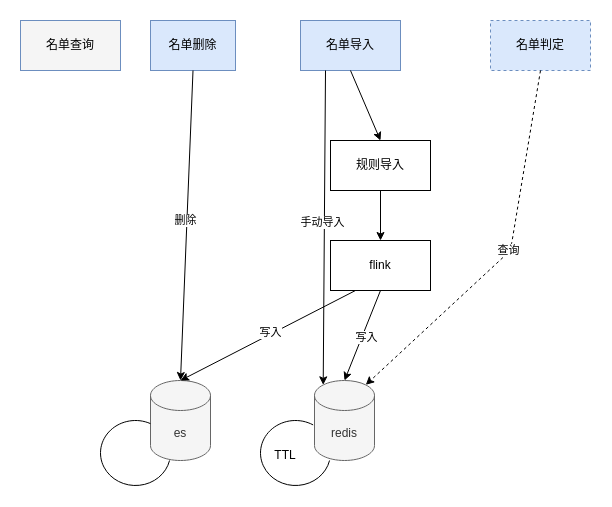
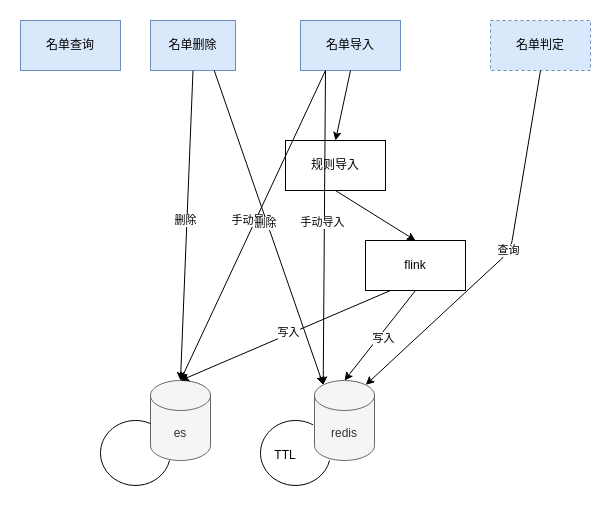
  <mxCell id="0" />
  <mxCell id="1" parent="0" />
- <mxCell id="2" value="名单查询" style="rounded=0;whiteSpace=wrap;html=1;fillColor=#f5f5f5;strokeColor=#6c8ebf;" vertex="1" parent="1"><mxGeometry x="20" y="20" width="100" height="50" as="geometry" /></mxCell>
+ <mxCell id="2" value="名单查询" style="rounded=0;whiteSpace=wrap;html=1;fillColor=#dae8fc;strokeColor=#6c8ebf;" vertex="1" parent="1"><mxGeometry x="20" y="20" width="100" height="50" as="geometry" /></mxCell>
  <mxCell id="3" value="es" style="shape=cylinder3;whiteSpace=wrap;html=1;boundedLbl=1;backgroundOutline=1;size=15;fillColor=#f5f5f5;strokeColor=#666666;fontColor=#333333;" vertex="1" parent="1"><mxGeometry x="150" y="380" width="60" height="80" as="geometry" /></mxCell>
  <mxCell id="4" value="redis" style="shape=cylinder3;whiteSpace=wrap;html=1;boundedLbl=1;backgroundOutline=1;size=15;fillColor=#f5f5f5;strokeColor=#666666;fontColor=#333333;" vertex="1" parent="1"><mxGeometry x="314" y="380" width="60" height="80" as="geometry" /></mxCell>
  <mxCell id="5" value="名单删除" style="rounded=0;whiteSpace=wrap;html=1;fillColor=#dae8fc;strokeColor=#6c8ebf;" vertex="1" parent="1"><mxGeometry x="150" y="20" width="85" height="50" as="geometry" /></mxCell>
  <mxCell id="6" value="名单导入" style="rounded=0;whiteSpace=wrap;html=1;fillColor=#dae8fc;strokeColor=#6c8ebf;" vertex="1" parent="1"><mxGeometry x="300" y="20" width="100" height="50" as="geometry" /></mxCell>
  <mxCell id="7" value="名单判定" style="rounded=0;whiteSpace=wrap;html=1;fillColor=#dae8fc;strokeColor=#6c8ebf;dashed=1;" vertex="1" parent="1"><mxGeometry x="490" y="20" width="100" height="50" as="geometry" /></mxCell>
- <mxCell id="8" value="规则导入" style="rounded=0;whiteSpace=wrap;html=1;" vertex="1" parent="1"><mxGeometry x="330" y="140" width="100" height="50" as="geometry" /></mxCell>
- <mxCell id="9" value="flink" style="rounded=0;whiteSpace=wrap;html=1;" vertex="1" parent="1"><mxGeometry x="330" y="240" width="100" height="50" as="geometry" /></mxCell>
+ <mxCell id="8" value="规则导入" style="rounded=0;whiteSpace=wrap;html=1;" vertex="1" parent="1"><mxGeometry x="285" y="140" width="100" height="50" as="geometry" /></mxCell>
+ <mxCell id="9" value="flink" style="rounded=0;whiteSpace=wrap;html=1;" vertex="1" parent="1"><mxGeometry x="365" y="240" width="100" height="50" as="geometry" /></mxCell>
  <mxCell id="10" value="" style="endArrow=classic;html=1;exitX=0.5;exitY=1;exitDx=0;exitDy=0;entryX=0.5;entryY=0;entryDx=0;entryDy=0;" edge="1" parent="1" source="6" target="8"><mxGeometry width="50" height="50" relative="1" as="geometry"><mxPoint x="200" y="210" as="sourcePoint" /><mxPoint x="250" y="160" as="targetPoint" /></mxGeometry></mxCell>
  <mxCell id="11" value="" style="endArrow=classic;html=1;exitX=0.5;exitY=1;exitDx=0;exitDy=0;entryX=0.5;entryY=0;entryDx=0;entryDy=0;" edge="1" parent="1" source="8" target="9"><mxGeometry width="50" height="50" relative="1" as="geometry"><mxPoint x="340" y="80" as="sourcePoint" /><mxPoint x="390" y="150" as="targetPoint" /></mxGeometry></mxCell>
  <mxCell id="12" value="" style="endArrow=classic;html=1;exitX=0.25;exitY=1;exitDx=0;exitDy=0;entryX=0.5;entryY=0;entryDx=0;entryDy=0;entryPerimeter=0;" edge="1" parent="1" source="9" target="3"><mxGeometry width="50" height="50" relative="1" as="geometry"><mxPoint x="390" y="200" as="sourcePoint" /><mxPoint x="390" y="250" as="targetPoint" /></mxGeometry></mxCell>
  <mxCell id="13" value="写入" style="edgeLabel;html=1;align=center;verticalAlign=middle;resizable=0;points=[];" vertex="1" connectable="0" parent="12"><mxGeometry x="-0.032" y="-2" relative="1" as="geometry"><mxPoint as="offset" /></mxGeometry></mxCell>
  <mxCell id="14" value="" style="endArrow=classic;html=1;exitX=0.5;exitY=1;exitDx=0;exitDy=0;entryX=0.5;entryY=0;entryDx=0;entryDy=0;entryPerimeter=0;" edge="1" parent="1" source="9" target="4"><mxGeometry width="50" height="50" relative="1" as="geometry"><mxPoint x="365" y="300" as="sourcePoint" /><mxPoint x="190" y="390" as="targetPoint" /></mxGeometry></mxCell>
  <mxCell id="15" value="写入" style="edgeLabel;html=1;align=center;verticalAlign=middle;resizable=0;points=[];" vertex="1" connectable="0" parent="14"><mxGeometry x="-0.003" y="4" relative="1" as="geometry"><mxPoint as="offset" /></mxGeometry></mxCell>
+ <mxCell id="16" value="" style="endArrow=classic;html=1;entryX=0.5;entryY=0;entryDx=0;entryDy=0;entryPerimeter=0;exitX=0.25;exitY=1;exitDx=0;exitDy=0;" edge="1" parent="1" source="6" target="3"><mxGeometry width="50" height="50" relative="1" as="geometry"><mxPoint x="290" y="90" as="sourcePoint" /><mxPoint x="190" y="390" as="targetPoint" /></mxGeometry></mxCell>
+ <mxCell id="17" value="手动导入" style="edgeLabel;html=1;align=center;verticalAlign=middle;resizable=0;points=[];" vertex="1" connectable="0" parent="16"><mxGeometry x="-0.032" y="-2" relative="1" as="geometry"><mxPoint as="offset" /></mxGeometry></mxCell>
  <mxCell id="18" value="" style="endArrow=classic;html=1;entryX=0.145;entryY=0;entryDx=0;entryDy=4.35;entryPerimeter=0;exitX=0.25;exitY=1;exitDx=0;exitDy=0;" edge="1" parent="1" source="6" target="4"><mxGeometry width="50" height="50" relative="1" as="geometry"><mxPoint x="315" y="80" as="sourcePoint" /><mxPoint x="190" y="390" as="targetPoint" /></mxGeometry></mxCell>
  <mxCell id="19" value="手动导入" style="edgeLabel;html=1;align=center;verticalAlign=middle;resizable=0;points=[];" vertex="1" connectable="0" parent="18"><mxGeometry x="-0.032" y="-2" relative="1" as="geometry"><mxPoint as="offset" /></mxGeometry></mxCell>
- <mxCell id="20" value="" style="endArrow=classic;html=1;entryX=0.855;entryY=0;entryDx=0;entryDy=4.35;entryPerimeter=0;exitX=0.5;exitY=1;exitDx=0;exitDy=0;dashed=1;" edge="1" parent="1" source="7" target="4"><mxGeometry width="50" height="50" relative="1" as="geometry"><mxPoint x="315" y="80" as="sourcePoint" /><mxPoint x="190" y="390" as="targetPoint" /><Array as="points"><mxPoint x="510" y="250" /></Array></mxGeometry></mxCell>
+ <mxCell id="20" value="" style="endArrow=classic;html=1;entryX=0.855;entryY=0;entryDx=0;entryDy=4.35;entryPerimeter=0;exitX=0.5;exitY=1;exitDx=0;exitDy=0;" edge="1" parent="1" source="7" target="4"><mxGeometry width="50" height="50" relative="1" as="geometry"><mxPoint x="315" y="80" as="sourcePoint" /><mxPoint x="190" y="390" as="targetPoint" /><Array as="points"><mxPoint x="510" y="250" /></Array></mxGeometry></mxCell>
  <mxCell id="21" value="查询" style="edgeLabel;html=1;align=center;verticalAlign=middle;resizable=0;points=[];" vertex="1" connectable="0" parent="20"><mxGeometry x="-0.032" y="-2" relative="1" as="geometry"><mxPoint as="offset" /></mxGeometry></mxCell>
  <mxCell id="22" value="" style="endArrow=classic;html=1;exitX=0.5;exitY=1;exitDx=0;exitDy=0;" edge="1" parent="1" source="5"><mxGeometry width="50" height="50" relative="1" as="geometry"><mxPoint x="315" y="80" as="sourcePoint" /><mxPoint x="180" y="380" as="targetPoint" /></mxGeometry></mxCell>
  <mxCell id="23" value="删除" style="edgeLabel;html=1;align=center;verticalAlign=middle;resizable=0;points=[];" vertex="1" connectable="0" parent="22"><mxGeometry x="-0.032" y="-2" relative="1" as="geometry"><mxPoint as="offset" /></mxGeometry></mxCell>
+ <mxCell id="24" value="" style="endArrow=classic;html=1;exitX=0.75;exitY=1;exitDx=0;exitDy=0;entryX=0.145;entryY=0;entryDx=0;entryDy=4.35;entryPerimeter=0;" edge="1" parent="1" source="5" target="4"><mxGeometry width="50" height="50" relative="1" as="geometry"><mxPoint x="210" y="80" as="sourcePoint" /><mxPoint x="190" y="390" as="targetPoint" /></mxGeometry></mxCell>
+ <mxCell id="25" value="删除" style="edgeLabel;html=1;align=center;verticalAlign=middle;resizable=0;points=[];" vertex="1" connectable="0" parent="24"><mxGeometry x="-0.032" y="-2" relative="1" as="geometry"><mxPoint as="offset" /></mxGeometry></mxCell>
  <mxCell id="26" value="" style="verticalLabelPosition=bottom;verticalAlign=top;html=1;shape=mxgraph.basic.arc;startAngle=0.287;endAngle=0.07;" vertex="1" parent="1"><mxGeometry x="100" y="420" width="70" height="65" as="geometry" /></mxCell>
  <mxCell id="27" value="" style="verticalLabelPosition=bottom;verticalAlign=top;html=1;shape=mxgraph.basic.arc;startAngle=0.287;endAngle=0.084;" vertex="1" parent="1"><mxGeometry x="260" y="420" width="70" height="65" as="geometry" /></mxCell>
  <mxCell id="28" value="TTL" style="text;html=1;strokeColor=none;fillColor=none;align=center;verticalAlign=middle;whiteSpace=wrap;rounded=0;" vertex="1" parent="1"><mxGeometry x="270" y="450" width="30" height="10" as="geometry" /></mxCell>
